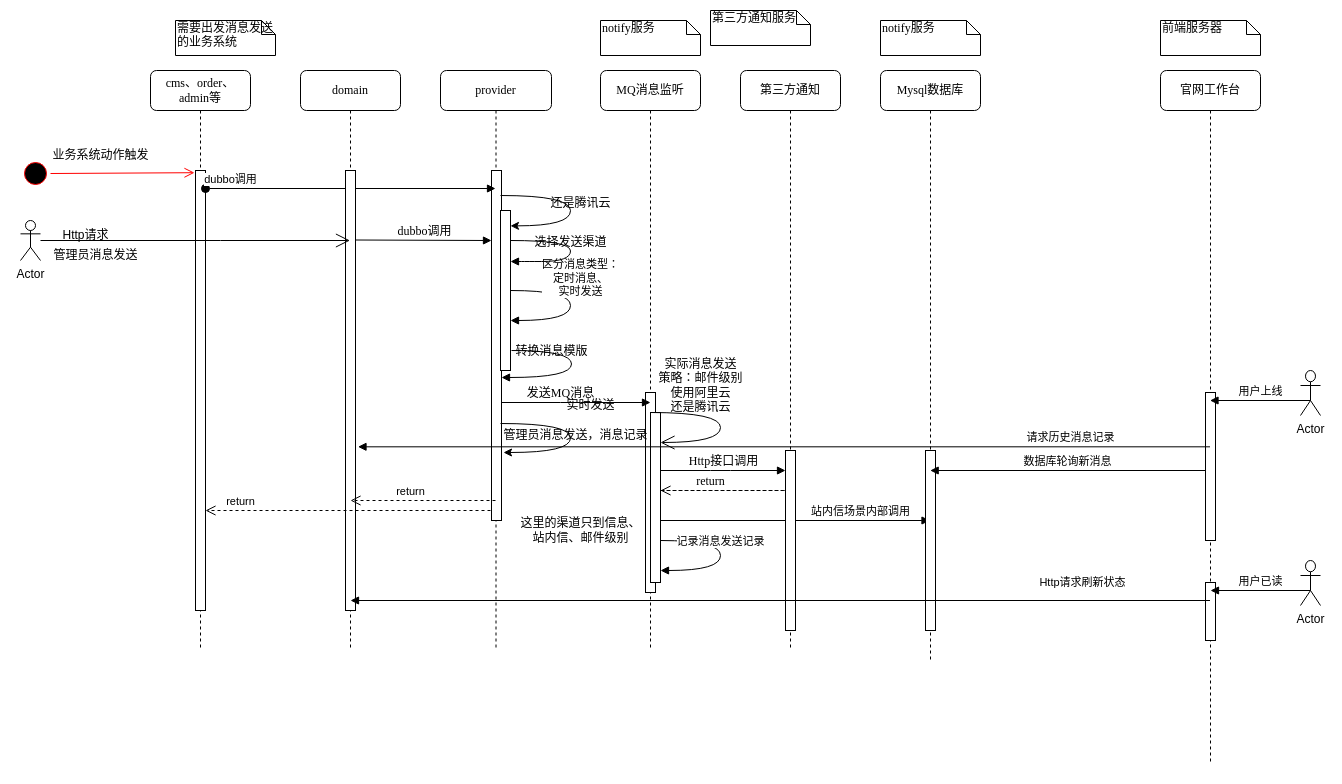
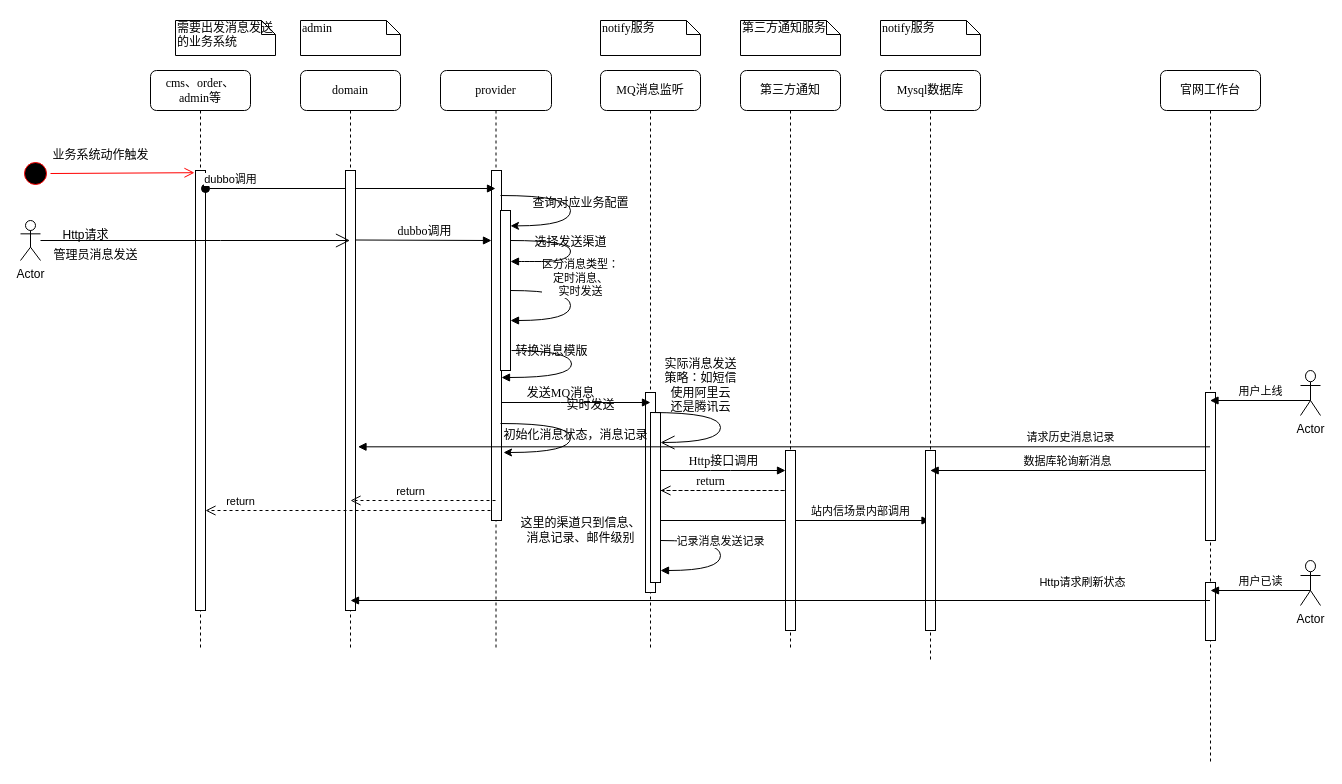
  <mxCell id="0" />
  <mxCell id="1" parent="0" />
  <mxCell id="2" value="区分消息类型：&lt;br&gt;定时消息、&lt;br&gt;实时发送" style="html=1;verticalAlign=bottom;endArrow=block;rounded=0;edgeStyle=orthogonalEdgeStyle;curved=1;" parent="1" edge="1"><mxGeometry x="-0.067" y="10" width="80" relative="1" as="geometry"><mxPoint x="510" y="290" as="sourcePoint" /><mxPoint x="510" y="320" as="targetPoint" /><Array as="points"><mxPoint x="570" y="290" /><mxPoint x="570" y="320" /><mxPoint x="510" y="320" /></Array><mxPoint as="offset" /></mxGeometry></mxCell>
  <mxCell id="3" value="provider" style="shape=umlLifeline;perimeter=lifelinePerimeter;whiteSpace=wrap;html=1;container=1;collapsible=0;recursiveResize=0;outlineConnect=0;rounded=1;shadow=0;comic=0;labelBackgroundColor=none;strokeWidth=1;fontFamily=Verdana;fontSize=12;align=center;" parent="1" vertex="1"><mxGeometry x="440" y="70" width="111" height="580" as="geometry" /></mxCell>
  <mxCell id="4" value="" style="html=1;points=[];perimeter=orthogonalPerimeter;rounded=0;shadow=0;comic=0;labelBackgroundColor=none;strokeWidth=1;fontFamily=Verdana;fontSize=12;align=center;" parent="3" vertex="1"><mxGeometry x="51" y="100" width="10" height="350" as="geometry" /></mxCell>
  <mxCell id="5" value="选择发送渠道" style="html=1;verticalAlign=bottom;endArrow=block;labelBackgroundColor=none;fontFamily=Verdana;fontSize=12;elbow=vertical;edgeStyle=orthogonalEdgeStyle;curved=1;" parent="3" edge="1"><mxGeometry relative="1" as="geometry"><mxPoint x="70" y="170" as="sourcePoint" /><mxPoint x="70" y="191" as="targetPoint" /><Array as="points"><mxPoint x="130" y="170" /><mxPoint x="130" y="191" /><mxPoint x="72" y="191" /></Array></mxGeometry></mxCell>
  <mxCell id="6" value="" style="endArrow=classic;html=1;rounded=0;edgeStyle=orthogonalEdgeStyle;curved=1;entryX=1;entryY=0.096;entryDx=0;entryDy=0;entryPerimeter=0;" parent="3" target="7" edge="1"><mxGeometry width="50" height="50" relative="1" as="geometry"><mxPoint x="60" y="125" as="sourcePoint" /><mxPoint x="60" y="154" as="targetPoint" /><Array as="points"><mxPoint x="130" y="125" /><mxPoint x="130" y="155" /></Array></mxGeometry></mxCell>
  <mxCell id="7" value="" style="html=1;points=[];perimeter=orthogonalPerimeter;rounded=0;shadow=0;comic=0;labelBackgroundColor=none;strokeWidth=1;fontFamily=Verdana;fontSize=12;align=center;" parent="3" vertex="1"><mxGeometry x="60" y="140" width="10" height="160" as="geometry" /></mxCell>
  <mxCell id="8" value="转换消息模版" style="html=1;verticalAlign=bottom;endArrow=block;labelBackgroundColor=none;fontFamily=Verdana;fontSize=12;elbow=vertical;edgeStyle=orthogonalEdgeStyle;curved=1;" parent="3" edge="1"><mxGeometry x="-0.49" y="-10" relative="1" as="geometry"><mxPoint x="71" y="280" as="sourcePoint" /><mxPoint x="61" y="307" as="targetPoint" /><Array as="points"><mxPoint x="131" y="280" /><mxPoint x="131" y="307" /></Array><mxPoint as="offset" /></mxGeometry></mxCell>
  <mxCell id="9" value="MQ消息监听" style="shape=umlLifeline;perimeter=lifelinePerimeter;whiteSpace=wrap;html=1;container=1;collapsible=0;recursiveResize=0;outlineConnect=0;rounded=1;shadow=0;comic=0;labelBackgroundColor=none;strokeWidth=1;fontFamily=Verdana;fontSize=12;align=center;" parent="1" vertex="1"><mxGeometry x="600" y="70" width="100" height="580" as="geometry" /></mxCell>
- <mxCell id="10" value="还是腾讯云" style="text;html=1;align=center;verticalAlign=middle;resizable=0;points=[];autosize=1;strokeColor=none;fillColor=none;" parent="9" vertex="1"><mxGeometry x="-80" y="118" width="120" height="30" as="geometry" /></mxCell>
+ <mxCell id="10" value="查询对应业务配置" style="text;html=1;align=center;verticalAlign=middle;resizable=0;points=[];autosize=1;strokeColor=none;fillColor=none;" parent="9" vertex="1"><mxGeometry x="-80" y="118" width="120" height="30" as="geometry" /></mxCell>
  <mxCell id="11" value="" style="endArrow=classic;html=1;rounded=0;edgeStyle=orthogonalEdgeStyle;curved=1;" parent="9" edge="1"><mxGeometry width="50" height="50" relative="1" as="geometry"><mxPoint x="-100" y="353" as="sourcePoint" /><mxPoint x="-97" y="382" as="targetPoint" /><Array as="points"><mxPoint x="-30" y="353" /><mxPoint x="-30" y="382" /></Array></mxGeometry></mxCell>
  <mxCell id="12" value="" style="html=1;points=[];perimeter=orthogonalPerimeter;rounded=0;shadow=0;comic=0;labelBackgroundColor=none;strokeWidth=1;fontFamily=Verdana;fontSize=12;align=center;" parent="9" vertex="1"><mxGeometry x="45" y="322" width="10" height="200" as="geometry" /></mxCell>
- <mxCell id="13" value="管理员消息发送，消息记录" style="text;html=1;align=center;verticalAlign=middle;resizable=0;points=[];autosize=1;strokeColor=none;fillColor=none;" parent="9" vertex="1"><mxGeometry x="-110" y="350" width="170" height="30" as="geometry" /></mxCell>
+ <mxCell id="13" value="初始化消息状态，消息记录" style="text;html=1;align=center;verticalAlign=middle;resizable=0;points=[];autosize=1;strokeColor=none;fillColor=none;" parent="9" vertex="1"><mxGeometry x="-110" y="350" width="170" height="30" as="geometry" /></mxCell>
  <mxCell id="14" value="" style="html=1;points=[[0,0,0,0,5],[0,1,0,0,-5],[1,0,0,0,5],[1,1,0,0,-5]];perimeter=orthogonalPerimeter;outlineConnect=0;targetShapes=umlLifeline;portConstraint=eastwest;newEdgeStyle={&quot;curved&quot;:0,&quot;rounded&quot;:0};" parent="9" vertex="1"><mxGeometry x="50" y="342" width="10" height="170" as="geometry" /></mxCell>
  <mxCell id="15" value="" style="endArrow=open;endFill=1;endSize=12;html=1;rounded=0;edgeStyle=orthogonalEdgeStyle;curved=1;" parent="9" target="14" edge="1"><mxGeometry width="160" relative="1" as="geometry"><mxPoint x="50" y="342" as="sourcePoint" /><mxPoint x="210" y="342" as="targetPoint" /><Array as="points"><mxPoint x="120" y="342" /><mxPoint x="120" y="372" /></Array></mxGeometry></mxCell>
  <mxCell id="16" value="发送MQ消息" style="html=1;verticalAlign=bottom;endArrow=block;labelBackgroundColor=none;fontFamily=Verdana;fontSize=12;edgeStyle=elbowEdgeStyle;elbow=horizontal;" parent="9" edge="1"><mxGeometry x="-0.208" relative="1" as="geometry"><mxPoint x="-99" y="332" as="sourcePoint" /><mxPoint x="50" y="332" as="targetPoint" /><Array as="points"><mxPoint x="-30" y="332" /></Array><mxPoint as="offset" /></mxGeometry></mxCell>
  <mxCell id="17" value="实时发送" style="text;html=1;align=center;verticalAlign=middle;resizable=0;points=[];autosize=1;strokeColor=none;fillColor=none;" parent="9" vertex="1"><mxGeometry x="-70" y="320" width="120" height="30" as="geometry" /></mxCell>
  <mxCell id="18" value="记录消息发送记录" style="html=1;verticalAlign=bottom;endArrow=block;curved=1;rounded=0;edgeStyle=orthogonalEdgeStyle;" parent="9" edge="1"><mxGeometry x="-0.067" width="80" relative="1" as="geometry"><mxPoint x="60" y="470" as="sourcePoint" /><mxPoint x="60" y="500" as="targetPoint" /><Array as="points"><mxPoint x="120" y="470" /><mxPoint x="120" y="500" /></Array><mxPoint as="offset" /></mxGeometry></mxCell>
  <mxCell id="19" value="站内信场景内部调用" style="html=1;verticalAlign=bottom;endArrow=block;curved=0;rounded=0;" parent="9" target="23" edge="1"><mxGeometry x="0.484" width="80" relative="1" as="geometry"><mxPoint x="60" y="450" as="sourcePoint" /><mxPoint x="140" y="450" as="targetPoint" /><mxPoint as="offset" /></mxGeometry></mxCell>
  <mxCell id="20" value="第三方通知" style="shape=umlLifeline;perimeter=lifelinePerimeter;whiteSpace=wrap;html=1;container=1;collapsible=0;recursiveResize=0;outlineConnect=0;rounded=1;shadow=0;comic=0;labelBackgroundColor=none;strokeWidth=1;fontFamily=Verdana;fontSize=12;align=center;" parent="1" vertex="1"><mxGeometry x="740" y="70" width="100" height="580" as="geometry" /></mxCell>
  <mxCell id="21" value="" style="html=1;points=[];perimeter=orthogonalPerimeter;rounded=0;shadow=0;comic=0;labelBackgroundColor=none;strokeWidth=1;fontFamily=Verdana;fontSize=12;align=center;" parent="20" vertex="1"><mxGeometry x="45" y="380" width="10" height="180" as="geometry" /></mxCell>
- <mxCell id="22" value="实际消息发送&lt;br&gt;策略：邮件级别&lt;br&gt;使用阿里云&lt;br&gt;还是腾讯云" style="text;html=1;align=center;verticalAlign=middle;resizable=0;points=[];autosize=1;strokeColor=none;fillColor=none;" parent="20" vertex="1"><mxGeometry x="-90" y="280" width="100" height="70" as="geometry" /></mxCell>
+ <mxCell id="22" value="实际消息发送&lt;br&gt;策略：如短信&lt;br&gt;使用阿里云&lt;br&gt;还是腾讯云" style="text;html=1;align=center;verticalAlign=middle;resizable=0;points=[];autosize=1;strokeColor=none;fillColor=none;" parent="20" vertex="1"><mxGeometry x="-90" y="280" width="100" height="70" as="geometry" /></mxCell>
  <mxCell id="23" value="Mysql数据库" style="shape=umlLifeline;perimeter=lifelinePerimeter;whiteSpace=wrap;html=1;container=1;collapsible=0;recursiveResize=0;outlineConnect=0;rounded=1;shadow=0;comic=0;labelBackgroundColor=none;strokeWidth=1;fontFamily=Verdana;fontSize=12;align=center;" parent="1" vertex="1"><mxGeometry x="880" y="70" width="100" height="590" as="geometry" /></mxCell>
  <mxCell id="24" value="" style="html=1;points=[];perimeter=orthogonalPerimeter;rounded=0;shadow=0;comic=0;labelBackgroundColor=none;strokeWidth=1;fontFamily=Verdana;fontSize=12;align=center;" parent="23" vertex="1"><mxGeometry x="45" y="380" width="10" height="180" as="geometry" /></mxCell>
  <mxCell id="25" value="cms、order、admin等" style="shape=umlLifeline;perimeter=lifelinePerimeter;whiteSpace=wrap;html=1;container=1;collapsible=0;recursiveResize=0;outlineConnect=0;rounded=1;shadow=0;comic=0;labelBackgroundColor=none;strokeWidth=1;fontFamily=Verdana;fontSize=12;align=center;" parent="1" vertex="1"><mxGeometry x="150" y="70" width="100" height="580" as="geometry" /></mxCell>
  <mxCell id="26" value="" style="html=1;points=[];perimeter=orthogonalPerimeter;rounded=0;shadow=0;comic=0;labelBackgroundColor=none;strokeWidth=1;fontFamily=Verdana;fontSize=12;align=center;" parent="25" vertex="1"><mxGeometry x="45" y="100" width="10" height="440" as="geometry" /></mxCell>
  <mxCell id="27" value="dubbo调用" style="html=1;verticalAlign=bottom;startArrow=oval;startFill=1;endArrow=block;startSize=8;curved=0;rounded=0;" parent="25" target="3" edge="1"><mxGeometry x="-0.828" width="60" relative="1" as="geometry"><mxPoint x="55" y="118" as="sourcePoint" /><mxPoint x="115" y="118" as="targetPoint" /><mxPoint as="offset" /></mxGeometry></mxCell>
  <mxCell id="28" value="官网工作台" style="shape=umlLifeline;perimeter=lifelinePerimeter;whiteSpace=wrap;html=1;container=1;collapsible=0;recursiveResize=0;outlineConnect=0;rounded=1;shadow=0;comic=0;labelBackgroundColor=none;strokeWidth=1;fontFamily=Verdana;fontSize=12;align=center;" parent="1" vertex="1"><mxGeometry x="1160" y="70" width="100" height="692" as="geometry" /></mxCell>
  <mxCell id="29" value="" style="html=1;points=[];perimeter=orthogonalPerimeter;rounded=0;shadow=0;comic=0;labelBackgroundColor=none;strokeWidth=1;fontFamily=Verdana;fontSize=12;align=center;" parent="28" vertex="1"><mxGeometry x="45" y="322" width="10" height="148" as="geometry" /></mxCell>
  <mxCell id="30" value="" style="html=1;points=[];perimeter=orthogonalPerimeter;rounded=0;shadow=0;comic=0;labelBackgroundColor=none;strokeWidth=1;fontFamily=Verdana;fontSize=12;align=center;" parent="28" vertex="1"><mxGeometry x="45" y="512" width="10" height="58" as="geometry" /></mxCell>
  <mxCell id="31" value="domain" style="shape=umlLifeline;perimeter=lifelinePerimeter;whiteSpace=wrap;html=1;container=1;collapsible=0;recursiveResize=0;outlineConnect=0;rounded=1;shadow=0;comic=0;labelBackgroundColor=none;strokeWidth=1;fontFamily=Verdana;fontSize=12;align=center;" parent="1" vertex="1"><mxGeometry x="300" y="70" width="100" height="580" as="geometry" /></mxCell>
  <mxCell id="32" value="" style="html=1;points=[];perimeter=orthogonalPerimeter;rounded=0;shadow=0;comic=0;labelBackgroundColor=none;strokeWidth=1;fontFamily=Verdana;fontSize=12;align=center;" parent="31" vertex="1"><mxGeometry x="45" y="100" width="10" height="440" as="geometry" /></mxCell>
  <mxCell id="33" value="return" style="html=1;verticalAlign=bottom;endArrow=open;dashed=1;endSize=8;curved=0;rounded=0;" parent="31" edge="1"><mxGeometry x="0.172" relative="1" as="geometry"><mxPoint x="195" y="430" as="sourcePoint" /><mxPoint x="50" y="430" as="targetPoint" /><mxPoint as="offset" /></mxGeometry></mxCell>
  <mxCell id="34" value="return" style="html=1;verticalAlign=bottom;endArrow=open;dashed=1;endSize=8;curved=0;rounded=0;" parent="31" edge="1"><mxGeometry x="0.754" relative="1" as="geometry"><mxPoint x="190" y="440" as="sourcePoint" /><mxPoint x="-95" y="440" as="targetPoint" /><mxPoint as="offset" /></mxGeometry></mxCell>
  <mxCell id="35" value="dubbo调用" style="html=1;verticalAlign=bottom;endArrow=block;entryX=0;entryY=0;labelBackgroundColor=none;fontFamily=Verdana;fontSize=12;edgeStyle=elbowEdgeStyle;elbow=vertical;" parent="1" edge="1"><mxGeometry relative="1" as="geometry"><mxPoint x="355" y="239.5" as="sourcePoint" /><mxPoint x="491" y="239.5" as="targetPoint" /></mxGeometry></mxCell>
+ <mxCell id="36" value="admin" style="shape=note;whiteSpace=wrap;html=1;size=14;verticalAlign=top;align=left;spacingTop=-6;rounded=0;shadow=0;comic=0;labelBackgroundColor=none;strokeWidth=1;fontFamily=Verdana;fontSize=12" parent="1" vertex="1"><mxGeometry x="300" y="20" width="100" height="35" as="geometry" /></mxCell>
  <mxCell id="37" value="notify服务" style="shape=note;whiteSpace=wrap;html=1;size=14;verticalAlign=top;align=left;spacingTop=-6;rounded=0;shadow=0;comic=0;labelBackgroundColor=none;strokeWidth=1;fontFamily=Verdana;fontSize=12" parent="1" vertex="1"><mxGeometry x="600" y="20" width="100" height="35" as="geometry" /></mxCell>
- <mxCell id="38" value="第三方通知服务" style="shape=note;whiteSpace=wrap;html=1;size=14;verticalAlign=top;align=left;spacingTop=-6;rounded=0;shadow=0;comic=0;labelBackgroundColor=none;strokeWidth=1;fontFamily=Verdana;fontSize=12" parent="1" vertex="1"><mxGeometry x="710" y="10" width="100" height="35" as="geometry" /></mxCell>
+ <mxCell id="38" value="第三方通知服务" style="shape=note;whiteSpace=wrap;html=1;size=14;verticalAlign=top;align=left;spacingTop=-6;rounded=0;shadow=0;comic=0;labelBackgroundColor=none;strokeWidth=1;fontFamily=Verdana;fontSize=12" parent="1" vertex="1"><mxGeometry x="740" y="20" width="100" height="35" as="geometry" /></mxCell>
  <mxCell id="39" value="notify服务" style="shape=note;whiteSpace=wrap;html=1;size=14;verticalAlign=top;align=left;spacingTop=-6;rounded=0;shadow=0;comic=0;labelBackgroundColor=none;strokeWidth=1;fontFamily=Verdana;fontSize=12" parent="1" vertex="1"><mxGeometry x="880" y="20" width="100" height="35" as="geometry" /></mxCell>
  <mxCell id="40" value="需要出发消息发送的业务系统" style="shape=note;whiteSpace=wrap;html=1;size=14;verticalAlign=top;align=left;spacingTop=-6;rounded=0;shadow=0;comic=0;labelBackgroundColor=none;strokeWidth=1;fontFamily=Verdana;fontSize=12" parent="1" vertex="1"><mxGeometry x="175" y="20" width="100" height="35" as="geometry" /></mxCell>
- <mxCell id="41" value="前端服务器" style="shape=note;whiteSpace=wrap;html=1;size=14;verticalAlign=top;align=left;spacingTop=-6;rounded=0;shadow=0;comic=0;labelBackgroundColor=none;strokeWidth=1;fontFamily=Verdana;fontSize=12" parent="1" vertex="1"><mxGeometry x="1160" y="20" width="100" height="35" as="geometry" /></mxCell>
  <mxCell id="42" value="Actor" style="shape=umlActor;verticalLabelPosition=bottom;verticalAlign=top;html=1;outlineConnect=0;" parent="1" vertex="1"><mxGeometry x="20" y="220" width="20" height="40" as="geometry" /></mxCell>
  <mxCell id="43" value="" style="endArrow=open;endFill=1;endSize=12;html=1;rounded=0;" parent="1" source="42" edge="1"><mxGeometry width="160" relative="1" as="geometry"><mxPoint x="670" y="470" as="sourcePoint" /><mxPoint x="349.5" y="240" as="targetPoint" /><Array as="points"><mxPoint x="220" y="240" /></Array></mxGeometry></mxCell>
  <mxCell id="44" value="Http请求" style="text;html=1;align=center;verticalAlign=middle;resizable=0;points=[];autosize=1;strokeColor=none;fillColor=none;" parent="1" vertex="1"><mxGeometry x="50" y="220" width="70" height="30" as="geometry" /></mxCell>
  <mxCell id="45" value="管理员消息发送" style="text;html=1;align=center;verticalAlign=middle;resizable=0;points=[];autosize=1;strokeColor=none;fillColor=none;" parent="1" vertex="1"><mxGeometry x="40" y="240" width="110" height="30" as="geometry" /></mxCell>
  <mxCell id="46" value="" style="ellipse;html=1;shape=startState;fillColor=#000000;strokeColor=#ff0000;" parent="1" vertex="1"><mxGeometry x="20" y="158" width="30" height="30" as="geometry" /></mxCell>
  <mxCell id="47" value="" style="html=1;verticalAlign=bottom;endArrow=open;endSize=8;strokeColor=#ff0000;rounded=0;exitX=1;exitY=0.5;exitDx=0;exitDy=0;entryX=-0.1;entryY=0.005;entryDx=0;entryDy=0;entryPerimeter=0;" parent="1" source="46" target="26" edge="1"><mxGeometry relative="1" as="geometry"><mxPoint x="45" y="240" as="targetPoint" /></mxGeometry></mxCell>
  <mxCell id="48" value="业务系统动作触发" style="text;html=1;align=center;verticalAlign=middle;resizable=0;points=[];autosize=1;strokeColor=none;fillColor=none;" parent="1" vertex="1"><mxGeometry x="40" y="140" width="120" height="30" as="geometry" /></mxCell>
- <mxCell id="49" value="这里的渠道只到信息、&lt;br&gt;站内信、邮件级别" style="text;html=1;align=center;verticalAlign=middle;resizable=0;points=[];autosize=1;strokeColor=none;fillColor=none;" parent="1" vertex="1"><mxGeometry x="510" y="510" width="140" height="40" as="geometry" /></mxCell>
+ <mxCell id="49" value="这里的渠道只到信息、&lt;br&gt;消息记录、邮件级别" style="text;html=1;align=center;verticalAlign=middle;resizable=0;points=[];autosize=1;strokeColor=none;fillColor=none;" parent="1" vertex="1"><mxGeometry x="510" y="510" width="140" height="40" as="geometry" /></mxCell>
  <mxCell id="50" value="Http接口调用" style="html=1;verticalAlign=bottom;endArrow=block;labelBackgroundColor=none;fontFamily=Verdana;fontSize=12;edgeStyle=elbowEdgeStyle;elbow=horizontal;" parent="1" edge="1"><mxGeometry relative="1" as="geometry"><mxPoint x="660" y="470" as="sourcePoint" /><Array as="points"><mxPoint x="720" y="470" /></Array><mxPoint x="785" y="470" as="targetPoint" /></mxGeometry></mxCell>
  <mxCell id="51" value="return" style="html=1;verticalAlign=bottom;endArrow=open;dashed=1;endSize=8;labelBackgroundColor=none;fontFamily=Verdana;fontSize=12;edgeStyle=elbowEdgeStyle;elbow=vertical;" parent="1" source="14" edge="1"><mxGeometry x="0.615" relative="1" as="geometry"><mxPoint x="660" y="490" as="targetPoint" /><Array as="points"><mxPoint x="790" y="490" /><mxPoint x="900" y="490" /></Array><mxPoint as="offset" /></mxGeometry></mxCell>
  <mxCell id="52" value="Actor" style="shape=umlActor;verticalLabelPosition=bottom;verticalAlign=top;html=1;" parent="1" vertex="1"><mxGeometry x="1300" y="370" width="20" height="45" as="geometry" /></mxCell>
  <mxCell id="53" value="用户上线" style="html=1;verticalAlign=bottom;endArrow=block;curved=0;rounded=0;exitX=0.5;exitY=0.667;exitDx=0;exitDy=0;exitPerimeter=0;" parent="1" source="52" target="28" edge="1"><mxGeometry width="80" relative="1" as="geometry"><mxPoint x="1215" y="400" as="sourcePoint" /><mxPoint x="1295" y="400" as="targetPoint" /></mxGeometry></mxCell>
  <mxCell id="54" value="数据库轮询新消息" style="html=1;verticalAlign=bottom;endArrow=block;curved=0;rounded=0;exitX=0;exitY=0.426;exitDx=0;exitDy=0;exitPerimeter=0;" parent="1" edge="1"><mxGeometry width="80" relative="1" as="geometry"><mxPoint x="1205" y="469.998" as="sourcePoint" /><mxPoint x="929.667" y="469.998" as="targetPoint" /></mxGeometry></mxCell>
  <mxCell id="55" value="请求历史消息记录" style="html=1;verticalAlign=bottom;endArrow=block;curved=0;rounded=0;entryX=1.25;entryY=0.628;entryDx=0;entryDy=0;entryPerimeter=0;" parent="1" source="28" target="32" edge="1"><mxGeometry x="-0.672" width="80" relative="1" as="geometry"><mxPoint x="1020" y="420" as="sourcePoint" /><mxPoint x="1100" y="420" as="targetPoint" /><mxPoint as="offset" /></mxGeometry></mxCell>
  <mxCell id="56" value="Actor" style="shape=umlActor;verticalLabelPosition=bottom;verticalAlign=top;html=1;" parent="1" vertex="1"><mxGeometry x="1300" y="560" width="20" height="45" as="geometry" /></mxCell>
  <mxCell id="57" value="用户已读" style="html=1;verticalAlign=bottom;endArrow=block;curved=0;rounded=0;exitX=0.5;exitY=0.667;exitDx=0;exitDy=0;exitPerimeter=0;" parent="1" source="56" edge="1"><mxGeometry width="80" relative="1" as="geometry"><mxPoint x="1215" y="590" as="sourcePoint" /><mxPoint x="1210" y="590" as="targetPoint" /></mxGeometry></mxCell>
  <mxCell id="58" value="Http请求刷新状态" style="html=1;verticalAlign=bottom;endArrow=block;curved=0;rounded=0;" parent="1" source="28" edge="1"><mxGeometry x="-0.702" y="-9" width="80" relative="1" as="geometry"><mxPoint x="660" y="630" as="sourcePoint" /><mxPoint x="350" y="600" as="targetPoint" /><mxPoint as="offset" /></mxGeometry></mxCell>
